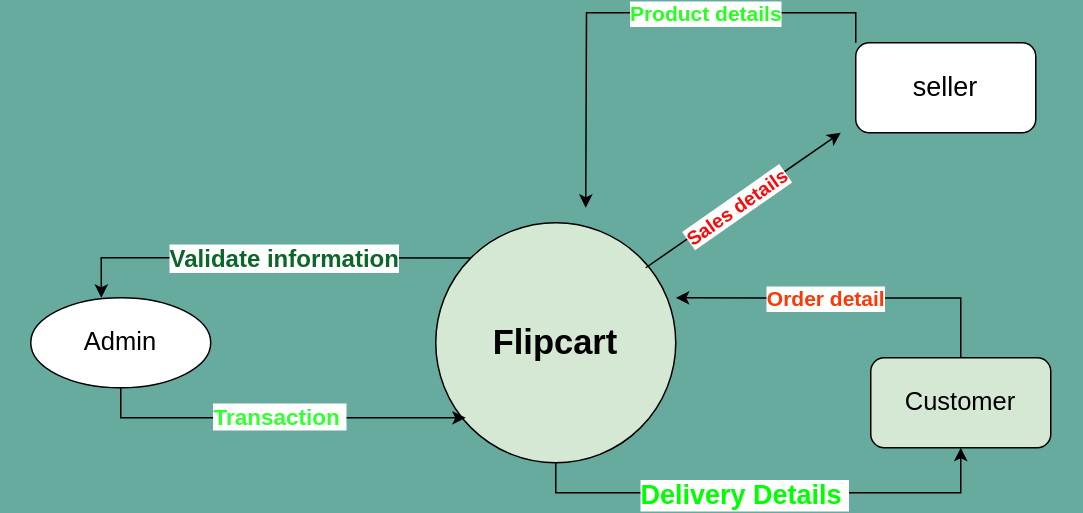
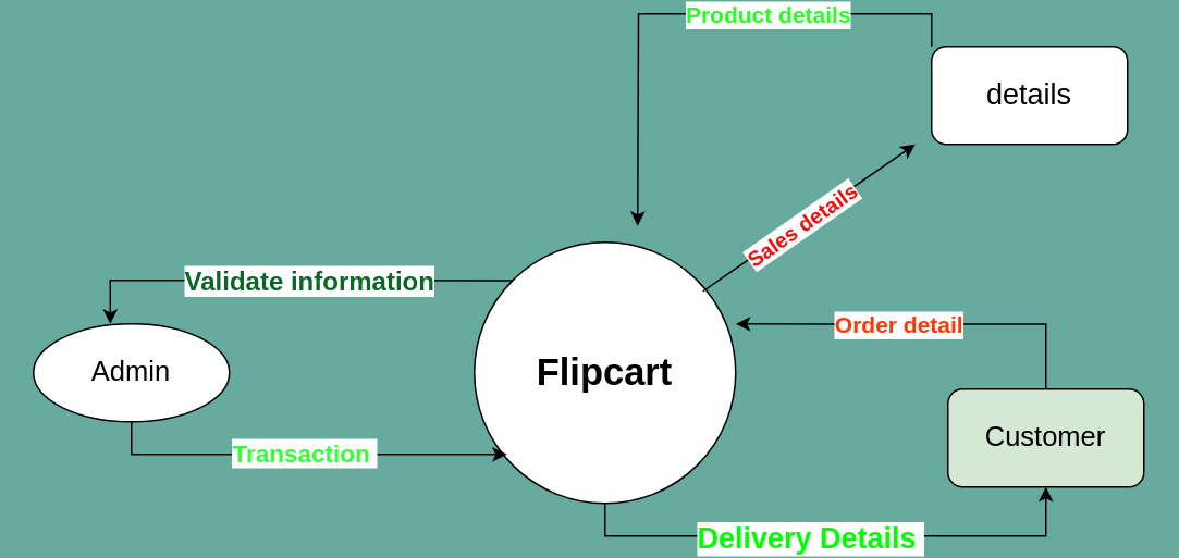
  <mxCell id="0" />
  <mxCell id="1" parent="0" />
  <mxCell id="2" style="edgeStyle=orthogonalEdgeStyle;rounded=0;orthogonalLoop=1;jettySize=auto;html=1;exitX=0;exitY=0;exitDx=0;exitDy=0;entryX=0.392;entryY=0;entryDx=0;entryDy=0;entryPerimeter=0;" edge="1" parent="1" source="6" target="15"><mxGeometry relative="1" as="geometry" /></mxCell>
  <mxCell id="3" value="&lt;span style=&quot;font-size: 16px;&quot;&gt;&lt;font color=&quot;#0c662a&quot;&gt;&lt;b&gt;Validate information&lt;/b&gt;&lt;/font&gt;&lt;br&gt;&lt;/span&gt;" style="edgeLabel;html=1;align=center;verticalAlign=middle;resizable=0;points=[];" vertex="1" connectable="0" parent="2"><mxGeometry x="-0.081" relative="1" as="geometry"><mxPoint as="offset" /></mxGeometry></mxCell>
  <mxCell id="4" style="edgeStyle=orthogonalEdgeStyle;rounded=0;orthogonalLoop=1;jettySize=auto;html=1;exitX=0.5;exitY=1;exitDx=0;exitDy=0;entryX=0.5;entryY=1;entryDx=0;entryDy=0;" edge="1" parent="1" source="6" target="9"><mxGeometry relative="1" as="geometry" /></mxCell>
  <mxCell id="5" value="&lt;font color=&quot;#00ff00&quot; style=&quot;font-size: 18px;&quot;&gt;&lt;b&gt;Delivery Details&amp;nbsp;&lt;/b&gt;&lt;/font&gt;" style="edgeLabel;html=1;align=center;verticalAlign=middle;resizable=0;points=[];" vertex="1" connectable="0" parent="4"><mxGeometry x="-0.094" y="-1" relative="1" as="geometry"><mxPoint as="offset" /></mxGeometry></mxCell>
- <mxCell id="6" value="&lt;span style=&quot;font-size: 23px;&quot;&gt;&lt;b&gt;Flipcart&lt;br&gt;&lt;/b&gt;&lt;/span&gt;" style="ellipse;whiteSpace=wrap;html=1;fillColor=#d5e8d4;" vertex="1" parent="1"><mxGeometry x="290" y="140" width="160" height="160" as="geometry" /></mxCell>
+ <mxCell id="6" value="&lt;span style=&quot;font-size: 23px;&quot;&gt;&lt;b&gt;Flipcart&lt;br&gt;&lt;/b&gt;&lt;/span&gt;" style="ellipse;whiteSpace=wrap;html=1;" vertex="1" parent="1"><mxGeometry x="290" y="140" width="160" height="160" as="geometry" /></mxCell>
  <mxCell id="7" style="edgeStyle=orthogonalEdgeStyle;rounded=0;orthogonalLoop=1;jettySize=auto;html=1;exitX=0.5;exitY=0;exitDx=0;exitDy=0;entryX=1;entryY=0.313;entryDx=0;entryDy=0;entryPerimeter=0;" edge="1" parent="1" source="9" target="6"><mxGeometry relative="1" as="geometry"><Array as="points"><mxPoint x="640" y="190" /></Array></mxGeometry></mxCell>
  <mxCell id="8" value="&lt;font color=&quot;#ff3705&quot; style=&quot;font-size: 14px;&quot;&gt;&lt;b&gt;Order detail&lt;/b&gt;&lt;/font&gt;" style="edgeLabel;html=1;align=center;verticalAlign=middle;resizable=0;points=[];" vertex="1" connectable="0" parent="7"><mxGeometry x="0.261" y="2" relative="1" as="geometry"><mxPoint x="15" y="-2" as="offset" /></mxGeometry></mxCell>
  <mxCell id="9" value="&lt;font style=&quot;font-size: 17px;&quot;&gt;Customer&lt;/font&gt;" style="rounded=1;whiteSpace=wrap;html=1;fillColor=#d5e8d4;" vertex="1" parent="1"><mxGeometry x="580" y="230" width="120" height="60" as="geometry" /></mxCell>
  <mxCell id="10" style="edgeStyle=orthogonalEdgeStyle;rounded=0;orthogonalLoop=1;jettySize=auto;html=1;exitX=0;exitY=0;exitDx=0;exitDy=0;" edge="1" parent="1" source="12"><mxGeometry relative="1" as="geometry"><mxPoint x="390" y="130" as="targetPoint" /></mxGeometry></mxCell>
  <mxCell id="11" value="&lt;font color=&quot;#26ff1f&quot; style=&quot;font-size: 14px;&quot;&gt;&lt;b&gt;Product details&lt;/b&gt;&lt;/font&gt;" style="edgeLabel;html=1;align=center;verticalAlign=middle;resizable=0;points=[];" vertex="1" connectable="0" parent="10"><mxGeometry x="-0.266" relative="1" as="geometry"><mxPoint as="offset" /></mxGeometry></mxCell>
- <mxCell id="12" value="&lt;font style=&quot;font-size: 18px;&quot;&gt;seller&lt;/font&gt;" style="rounded=1;whiteSpace=wrap;html=1;" vertex="1" parent="1"><mxGeometry x="570" y="20" width="120" height="60" as="geometry" /></mxCell>
+ <mxCell id="12" value="&lt;font style=&quot;font-size: 18px;&quot;&gt;details&lt;/font&gt;" style="rounded=1;whiteSpace=wrap;html=1;" vertex="1" parent="1"><mxGeometry x="570" y="20" width="120" height="60" as="geometry" /></mxCell>
  <mxCell id="13" style="edgeStyle=orthogonalEdgeStyle;rounded=0;orthogonalLoop=1;jettySize=auto;html=1;exitX=0.5;exitY=1;exitDx=0;exitDy=0;entryX=0.125;entryY=0.813;entryDx=0;entryDy=0;entryPerimeter=0;" edge="1" parent="1" source="15" target="6"><mxGeometry relative="1" as="geometry" /></mxCell>
  <mxCell id="14" value="&lt;font color=&quot;#33ff33&quot; style=&quot;font-size: 15px;&quot;&gt;&lt;b&gt;Transaction&amp;nbsp;&lt;/b&gt;&lt;/font&gt;" style="edgeLabel;html=1;align=center;verticalAlign=middle;resizable=0;points=[];" vertex="1" connectable="0" parent="13"><mxGeometry x="-0.0" y="2" relative="1" as="geometry"><mxPoint as="offset" /></mxGeometry></mxCell>
  <mxCell id="15" value="&lt;font style=&quot;font-size: 17px;&quot;&gt;Admin&lt;/font&gt;" style="ellipse;whiteSpace=wrap;html=1;" vertex="1" parent="1"><mxGeometry x="20" y="190" width="120" height="60" as="geometry" /></mxCell>
  <mxCell id="16" value="" style="endArrow=classic;html=1;rounded=0;" edge="1" parent="1"><mxGeometry width="50" height="50" relative="1" as="geometry"><mxPoint x="430" y="170" as="sourcePoint" /><mxPoint x="560" y="80" as="targetPoint" /></mxGeometry></mxCell>
  <mxCell id="17" value="&lt;font color=&quot;#f90b0b&quot; style=&quot;font-size: 13px;&quot;&gt;&lt;b&gt;Sales details&lt;/b&gt;&lt;/font&gt;" style="edgeLabel;html=1;align=center;verticalAlign=middle;resizable=0;points=[];rotation=-35;" vertex="1" connectable="0" parent="16"><mxGeometry x="-0.026" y="-5" relative="1" as="geometry"><mxPoint x="-6" as="offset" /></mxGeometry></mxCell>
